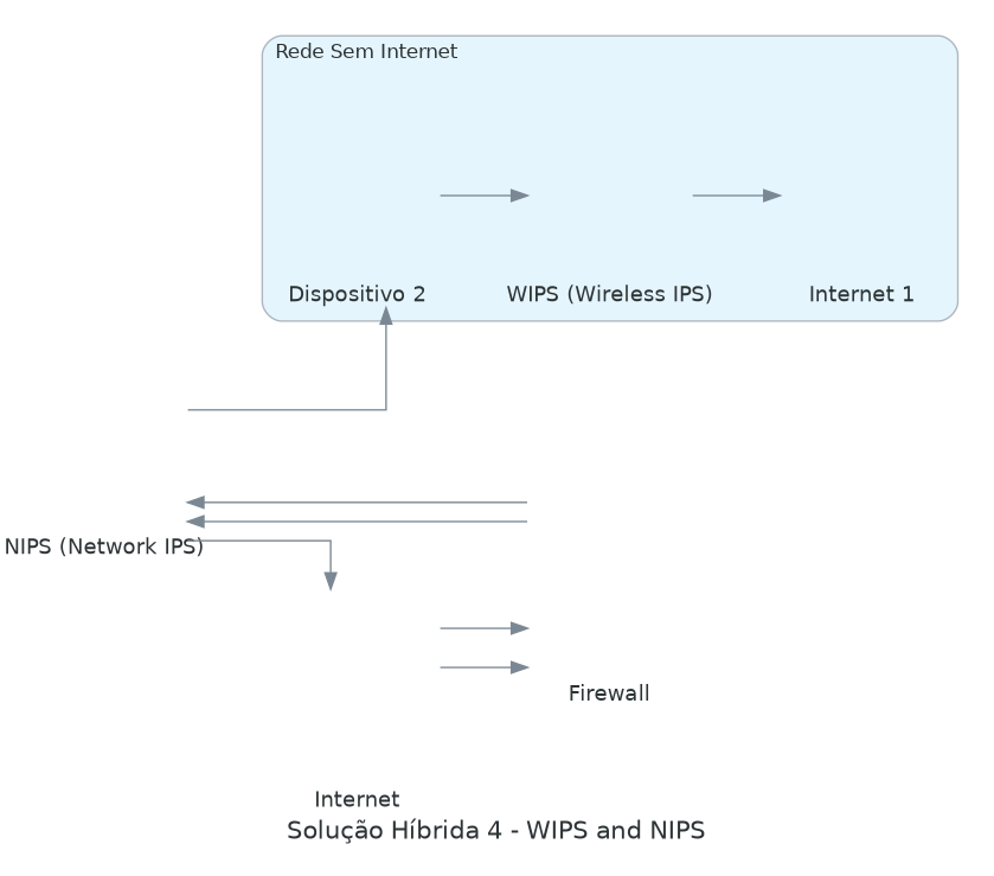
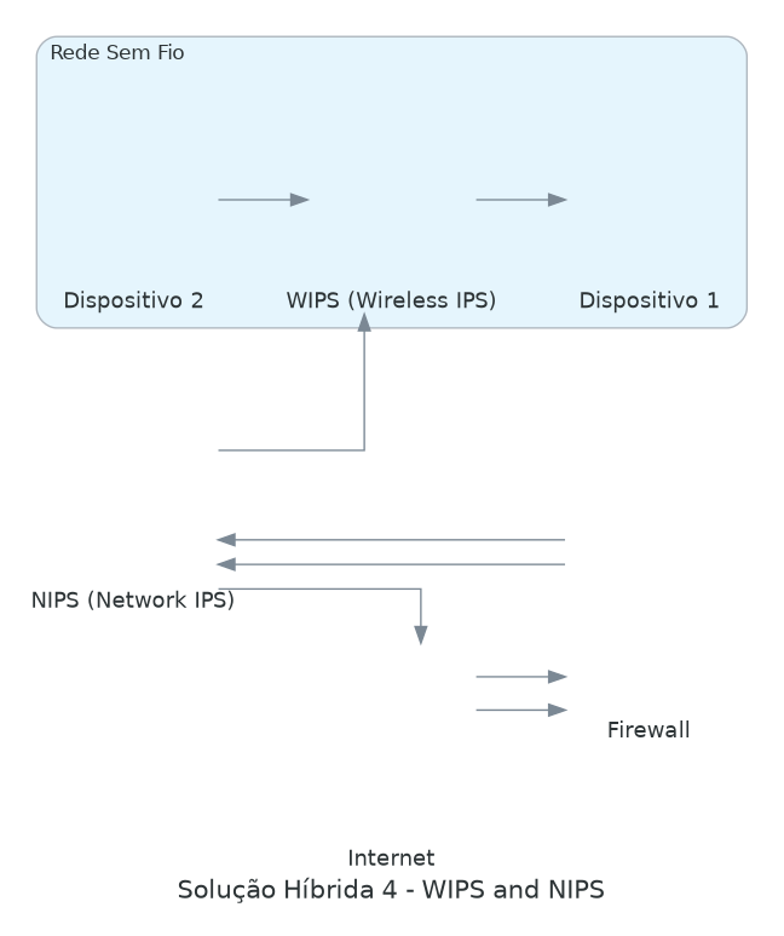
  digraph {
    fontcolor="#2D3436"
    fontname="DejaVu Sans"
    fontsize=15
    label="Solução Híbrida 4 - WIPS and NIPS"
    nodesep=0.60
    rankdir=LR
    ranksep=0.75
    splines=ortho
    node [fixedsize=true fontcolor="#2D3436" fontname="DejaVu Sans" fontsize=13 labelloc=b shape=none style=rounded]
    edge [color="#7B8894" dir=forward fontcolor="#2D3436" fontname="DejaVu Sans" fontsize=13]
    n1 [height=1.9 label="WIPS (Wireless IPS)" width=1.4]
-   n2 [height=1.9 label="Internet 1" width=1.4]
+   n2 [height=1.9 label="Dispositivo 1" width=1.4]
    n3 [height=1.9 label="Dispositivo 2" width=1.4]
    n4 [height=1.9 label=Internet width=1.4]
    n5 [height=1.9 label=Firewall width=1.4]
    n6 [height=1.9 label="NIPS (Network IPS)" width=1.4]
    subgraph cluster_1 {
      bgcolor="#E5F5FD"
      fontsize=12
-     label="Rede Sem Internet"
+     label="Rede Sem Fio"
      labeljust=l
      pencolor="#AEB6BE"
      shape=box
      style=rounded
      n1
      n2
      n3
    }
    n1 -> n2
    n3 -> n1
    n4 -> n5
    n4 -> n5
    n5 -> n6
    n5 -> n6
-   n6 -> n3
+   n6 -> n1
    n6 -> n4
  }
